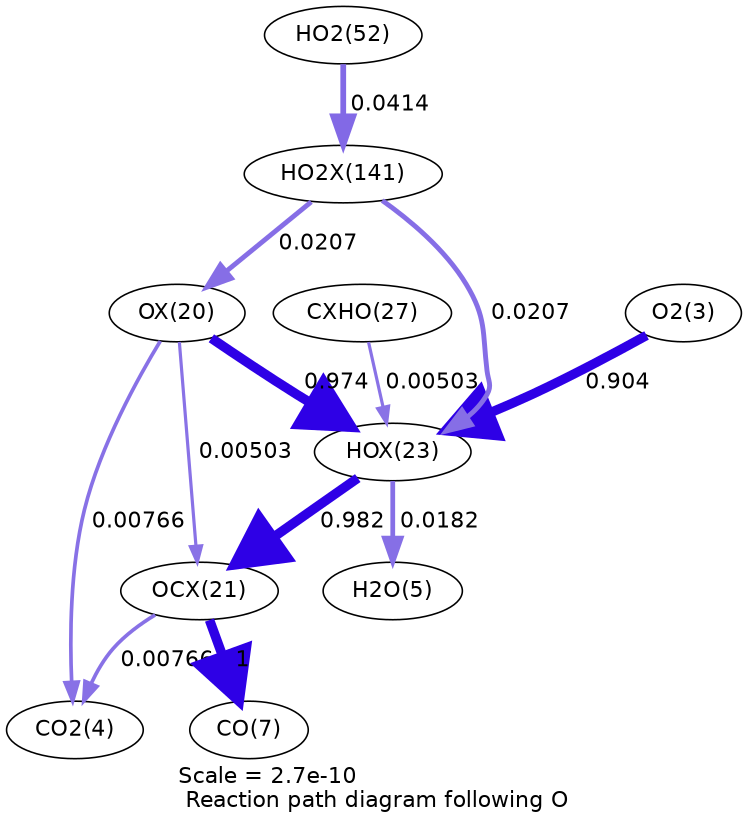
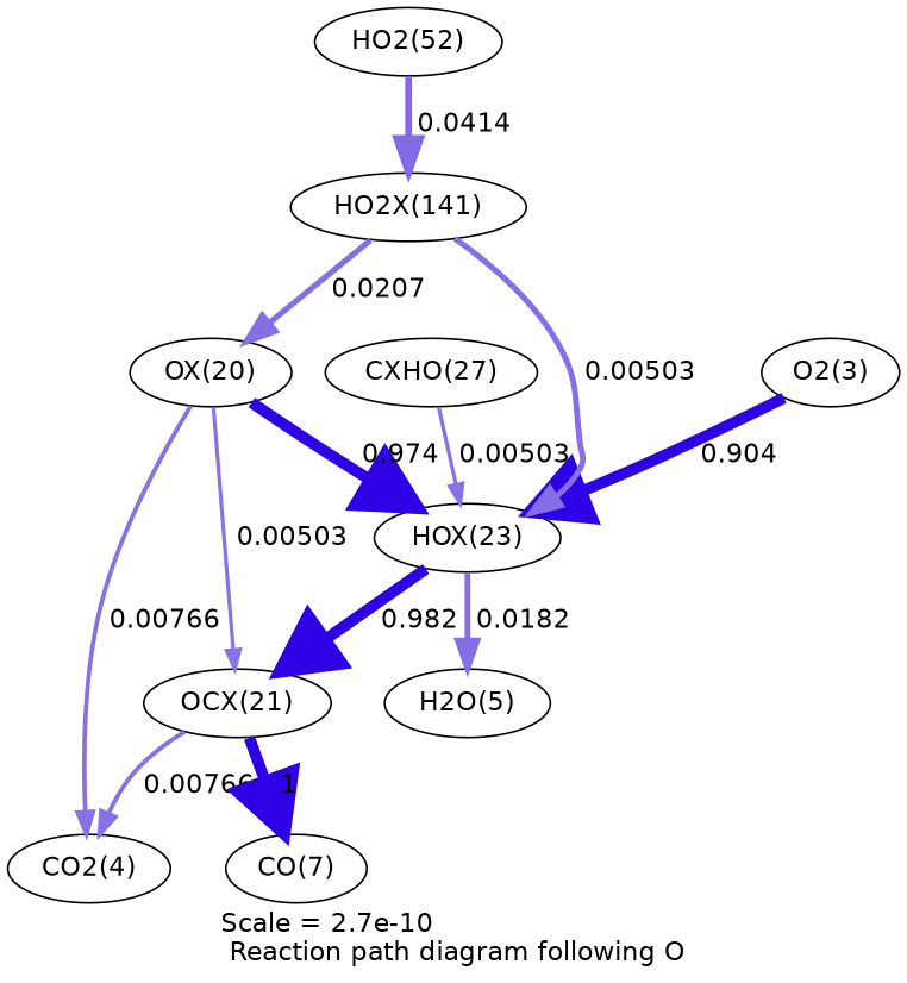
  digraph {
    fontname=Helvetica
    label="Scale = 2.7e-10\l Reaction path diagram following O"
    node [fontname=Helvetica]
    edge [arrowsize=2.99 color="0.7, 0.505, 0.9" fontname=Helvetica penwidth=2]
    n1 [label="O2(3)"]
    n2 [label="HOX(23)"]
    n3 [label="OX(20)"]
    n4 [label="OCX(21)"]
    n5 [label="CO2(4)"]
    n6 [label="CXHO(27)"]
    n7 [label="H2O(5)"]
    n8 [label="CO(7)"]
    n9 [label="HO2X(141)"]
    n10 [label="HO2(52)"]
    n1 -> n2 [arrowsize=2.96 color="0.7, 1.4, 0.9" label=" 0.904" penwidth=5.92]
    n2 -> n4 [color="0.7, 1.48, 0.9" label=" 0.982" penwidth=5.99]
    n2 -> n7 [arrowsize=1.49 color="0.7, 0.518, 0.9" label=" 0.0182" penwidth=2.98]
    n3 -> n2 [color="0.7, 1.47, 0.9" label=" 0.974" penwidth=5.98]
    n3 -> n4 [arrowsize=1 label=" 0.00503"]
    n3 -> n5 [arrowsize=1.16 color="0.7, 0.508, 0.9" label=" 0.00766" penwidth=2.32]
    n4 -> n5 [arrowsize=1.16 color="0.7, 0.508, 0.9" label=" 0.00766" penwidth=2.32]
    n4 -> n8 [arrowsize=3 color="0.7, 1.5, 0.9" label=" 1" penwidth=6]
    n6 -> n2 [arrowsize=1 label=" 0.00503"]
-   n9 -> n2 [arrowsize=1.54 color="0.7, 0.521, 0.9" label=" 0.0207" penwidth=3.07]
+   n9 -> n2 [arrowsize=1.54 color="0.7, 0.521, 0.9" label=" 0.00503" penwidth=3.07]
    n9 -> n3 [arrowsize=1.54 color="0.7, 0.521, 0.9" label=" 0.0207" penwidth=3.07]
    n10 -> n9 [arrowsize=1.8 color="0.7, 0.541, 0.9" label=" 0.0414" penwidth=3.6]
  }
